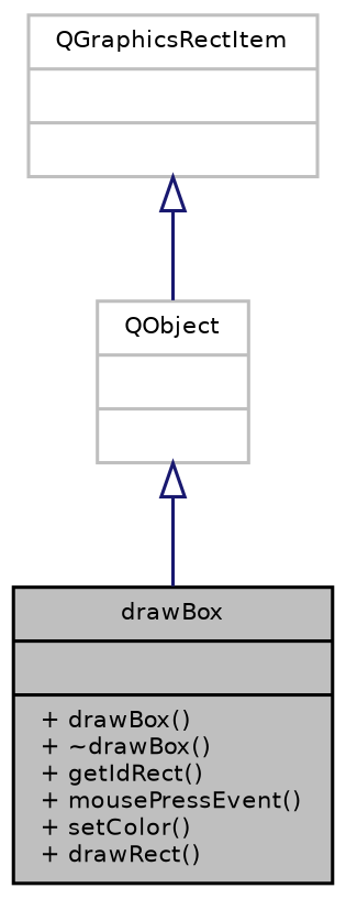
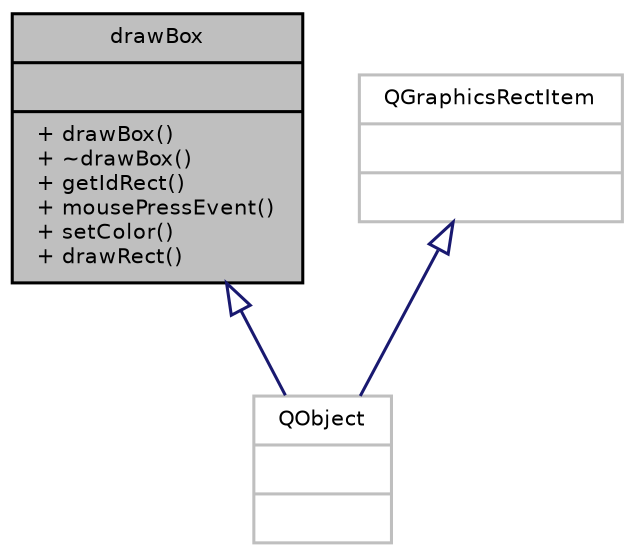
  digraph {
    node [color=grey75 fontname=Helvetica fontsize=7 shape=record]
    edge [arrowtail=onormal color=midnightblue dir=back fontname=Helvetica fontsize=7 labelfontname=Helvetica labelfontsize=7 style=solid]
    n1 [color=black fillcolor=grey75 fontcolor=black height=0.2 label="{drawBox\n||+ drawBox()\l+ ~drawBox()\l+ getIdRect()\l+ mousePressEvent()\l+ setColor()\l+ drawRect()\l}" style=filled width=0.4]
    n2 [height=0.2 label="{QObject\n||}" width=0.4]
    n3 [height=0.2 label="{QGraphicsRectItem\n||}" width=0.4]
-   n2 -> n1
+   n1 -> n2
    n3 -> n2
  }
